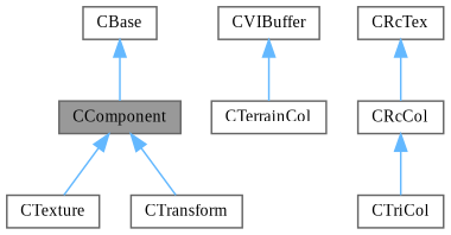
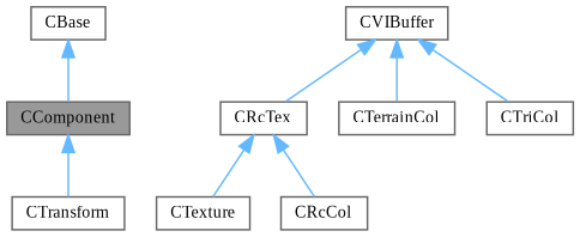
  digraph {
    fontname="Liberation Serif"
    node [color=gray40 fillcolor=white fontname="Liberation Serif" fontsize=10 shape=box style=filled]
    edge [color=steelblue1 dir=back fontname="Liberation Serif" fontsize=10 labelfontname=Helvetica labelfontsize=10 style=solid]
    n1 [fillcolor=grey60 fontcolor=black height=0.2 label=CComponent width=0.4]
    n2 [height=0.2 label=CTexture width=0.4]
    n3 [height=0.2 label=CTransform width=0.4]
    n4 [height=0.2 label=CVIBuffer width=0.4]
    n5 [height=0.2 label=CRcTex width=0.4]
    n6 [height=0.2 label=CTerrainCol width=0.4]
    n7 [height=0.2 label=CTriCol width=0.4]
    n8 [height=0.2 label=CBase width=0.4]
    n9 [height=0.2 label=CRcCol width=0.4]
-   n1 -> n2
+   n5 -> n2
    n1 -> n3
+   n4 -> n5
    n4 -> n6
-   n9 -> n7
+   n4 -> n7
    n5 -> n9
    n8 -> n1
  }
